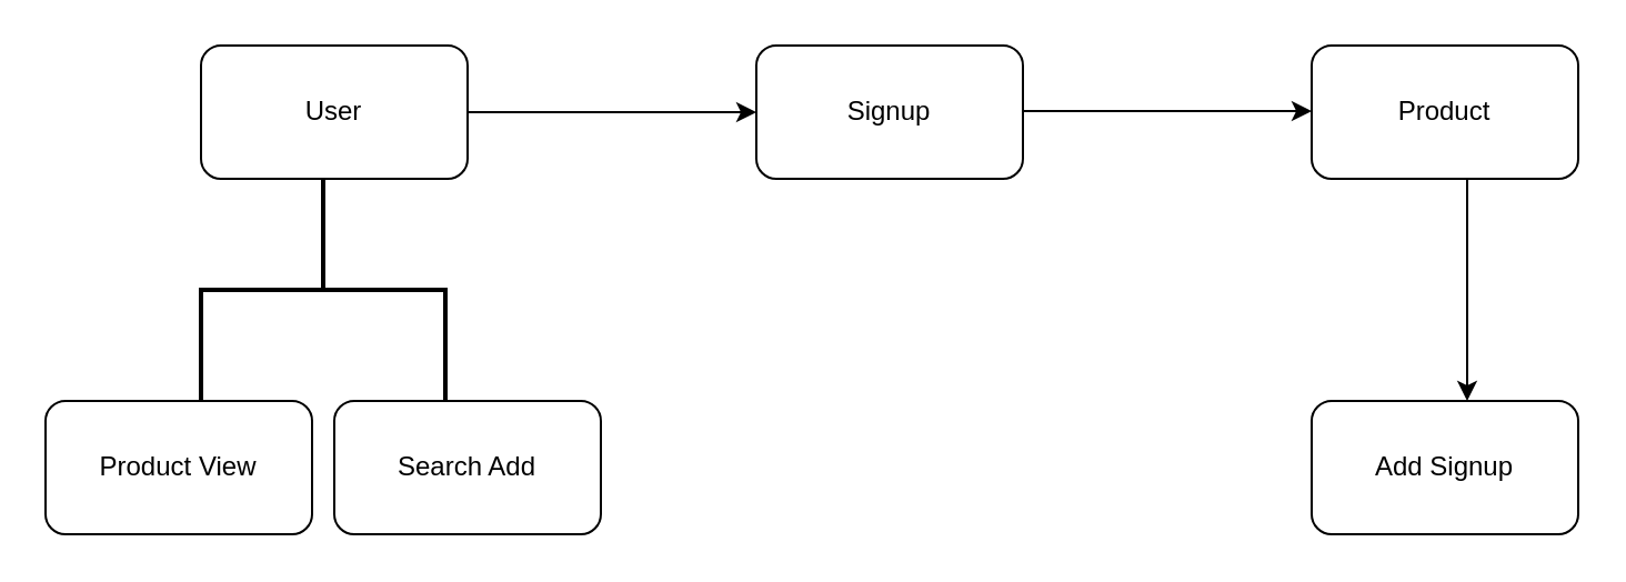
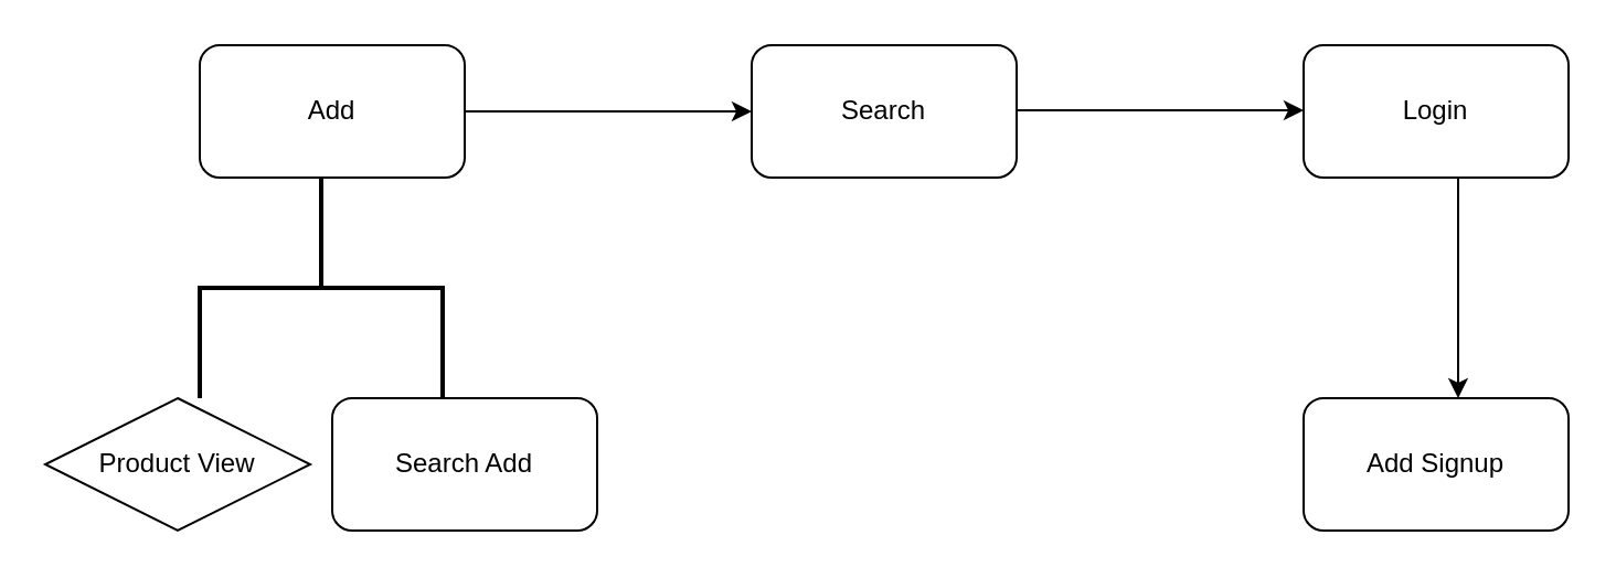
  <mxCell id="0" />
  <mxCell id="1" parent="0" />
- <mxCell id="2" value="User" style="rounded=1;whiteSpace=wrap;html=1;" vertex="1" parent="1"><mxGeometry x="90" y="20" width="120" height="60" as="geometry" /></mxCell>
- <mxCell id="3" value="Signup" style="rounded=1;whiteSpace=wrap;html=1;" vertex="1" parent="1"><mxGeometry x="340" y="20" width="120" height="60" as="geometry" /></mxCell>
- <mxCell id="4" value="Product" style="rounded=1;whiteSpace=wrap;html=1;" vertex="1" parent="1"><mxGeometry x="590" y="20" width="120" height="60" as="geometry" /></mxCell>
+ <mxCell id="2" value="Add" style="rounded=1;whiteSpace=wrap;html=1;" vertex="1" parent="1"><mxGeometry x="90" y="20" width="120" height="60" as="geometry" /></mxCell>
+ <mxCell id="3" value="Search" style="rounded=1;whiteSpace=wrap;html=1;" vertex="1" parent="1"><mxGeometry x="340" y="20" width="120" height="60" as="geometry" /></mxCell>
+ <mxCell id="4" value="Login" style="rounded=1;whiteSpace=wrap;html=1;" vertex="1" parent="1"><mxGeometry x="590" y="20" width="120" height="60" as="geometry" /></mxCell>
  <mxCell id="5" value="" style="endArrow=classic;html=1;rounded=0;" edge="1" parent="1" target="3"><mxGeometry width="50" height="50" relative="1" as="geometry"><mxPoint x="210" y="50" as="sourcePoint" /><mxPoint x="290" y="50" as="targetPoint" /><Array as="points"><mxPoint x="250" y="50" /></Array></mxGeometry></mxCell>
  <mxCell id="6" value="" style="endArrow=classic;html=1;rounded=0;" edge="1" parent="1"><mxGeometry width="50" height="50" relative="1" as="geometry"><mxPoint x="660" y="80" as="sourcePoint" /><mxPoint x="660" y="180" as="targetPoint" /><Array as="points" /></mxGeometry></mxCell>
  <mxCell id="7" value="" style="endArrow=classic;html=1;rounded=0;" edge="1" parent="1"><mxGeometry width="50" height="50" relative="1" as="geometry"><mxPoint x="460" y="49.5" as="sourcePoint" /><mxPoint x="590" y="49.5" as="targetPoint" /><Array as="points"><mxPoint x="500" y="49.5" /></Array></mxGeometry></mxCell>
- <mxCell id="8" value="Product View" style="rounded=1;whiteSpace=wrap;html=1;" vertex="1" parent="1"><mxGeometry x="20" y="180" width="120" height="60" as="geometry" /></mxCell>
+ <mxCell id="8" value="Product View" style="rhombus;whiteSpace=wrap;html=1;" vertex="1" parent="1"><mxGeometry x="20" y="180" width="120" height="60" as="geometry" /></mxCell>
  <mxCell id="9" value="Search Add" style="rounded=1;whiteSpace=wrap;html=1;" vertex="1" parent="1"><mxGeometry x="150" y="180" width="120" height="60" as="geometry" /></mxCell>
  <mxCell id="10" value="Add Signup" style="rounded=1;whiteSpace=wrap;html=1;" vertex="1" parent="1"><mxGeometry x="590" y="180" width="120" height="60" as="geometry" /></mxCell>
  <mxCell id="11" value="" style="strokeWidth=2;html=1;shape=mxgraph.flowchart.annotation_2;align=left;labelPosition=right;pointerEvents=1;direction=south;" vertex="1" parent="1"><mxGeometry x="90" y="80" width="110" height="100" as="geometry" /></mxCell>
